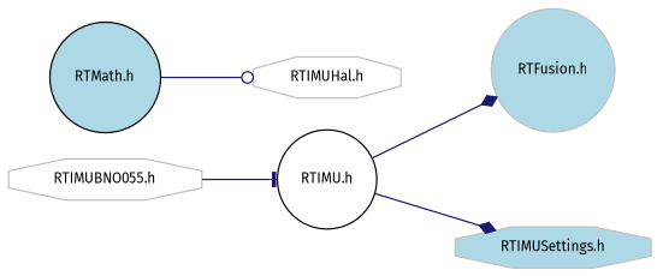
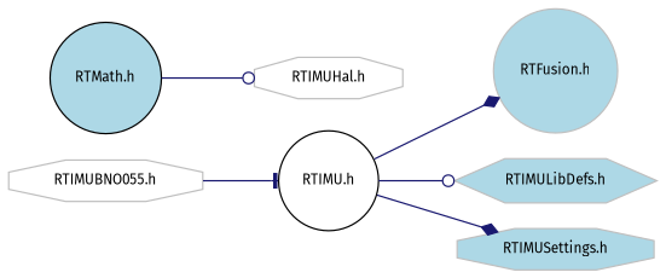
  digraph {
    fontname="Fira Sans"
    rankdir=LR
    node [color=grey75 fillcolor=lightblue fontname="Fira Sans" fontsize=10 shape=octagon style=filled]
    edge [arrowhead=diamond color=midnightblue fontname="Fira Sans" fontsize=10 labelfontname=Helvetica labelfontsize=10 style=solid]
    n1 [fillcolor=white fontcolor=black height=0.2 label="RTIMUBNO055.h" width=0.4]
    n2 [color=black fillcolor=white height=0.2 label="RTIMU.h" shape=circle width=0.4]
    n3 [height=0.2 label="RTFusion.h" shape=circle width=0.4]
+   n4 [height=0.2 label="RTIMULibDefs.h" shape=hexagon width=0.4]
    n5 [height=0.2 label="RTIMUSettings.h" width=0.4]
    n6 [color=black height=0.2 label="RTMath.h" shape=circle width=0.4]
    n7 [fillcolor=white height=0.2 label="RTIMUHal.h" width=0.4]
    n1 -> n2 [arrowhead=tee]
    n2 -> n3
+   n2 -> n4 [arrowhead=odot]
    n2 -> n5
    n6 -> n7 [arrowhead=odot]
  }
